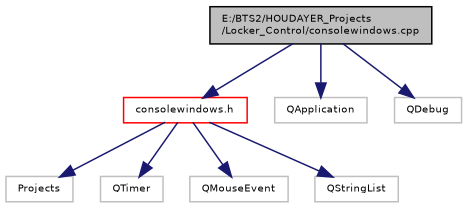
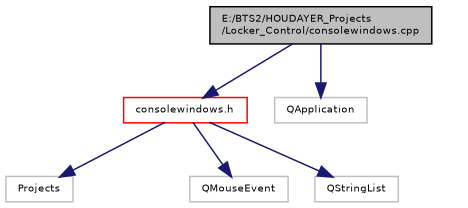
  digraph {
    node [color=grey75 fontname=Helvetica fontsize=7 shape=record]
    edge [color=midnightblue fontname=Helvetica fontsize=7 labelfontname=Helvetica labelfontsize=7 style=solid]
    n1 [color=black fillcolor=grey75 fontcolor=black height=0.2 label="E:/BTS2/HOUDAYER_Projects\l/Locker_Control/consolewindows.cpp" style=filled width=0.4]
    n2 [color=red height=0.2 label="consolewindows.h" width=0.4]
    n3 [height=0.2 label=QApplication width=0.4]
-   n4 [height=0.2 label=QDebug width=0.4]
    n5 [height=0.2 label=Projects width=0.4]
-   n6 [height=0.2 label=QTimer width=0.4]
    n7 [height=0.2 label=QMouseEvent width=0.4]
    n8 [height=0.2 label=QStringList width=0.4]
    n1 -> n2
    n1 -> n3
-   n1 -> n4
    n2 -> n5
-   n2 -> n6
    n2 -> n7
    n2 -> n8
  }
